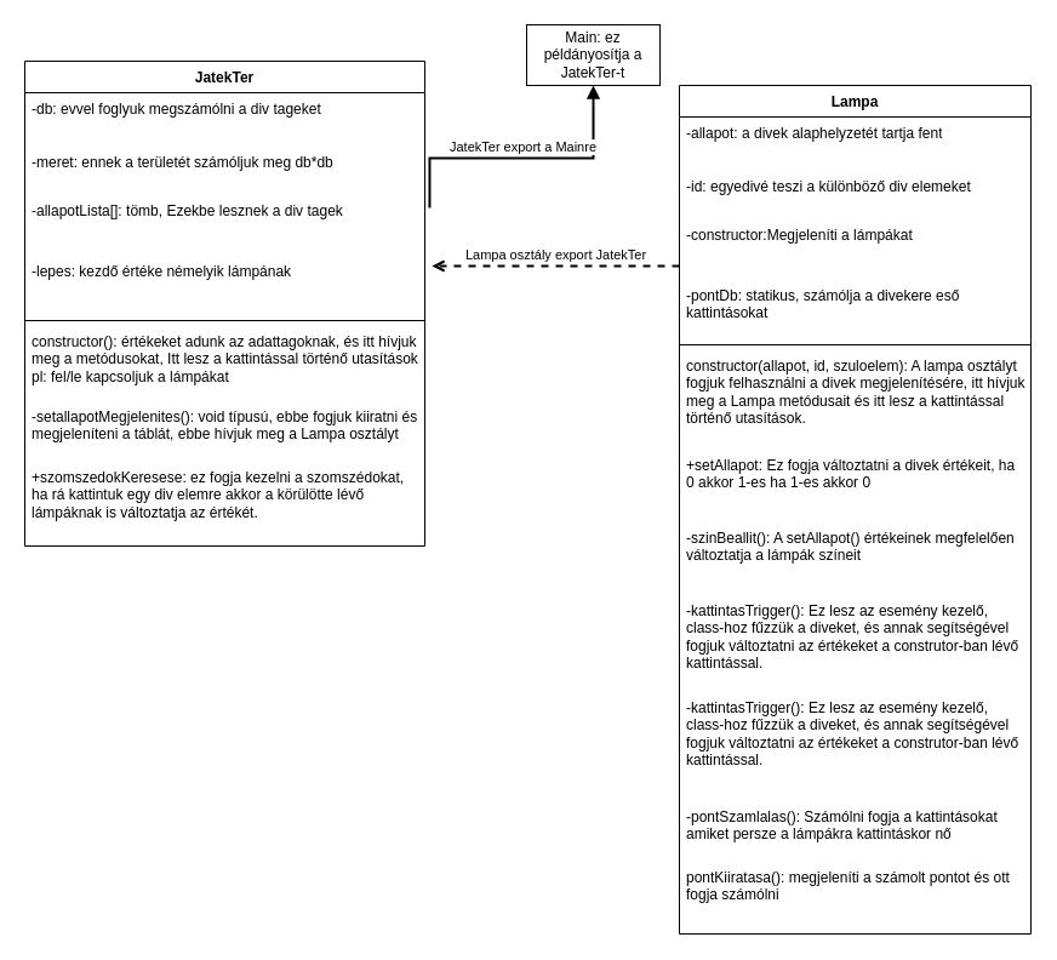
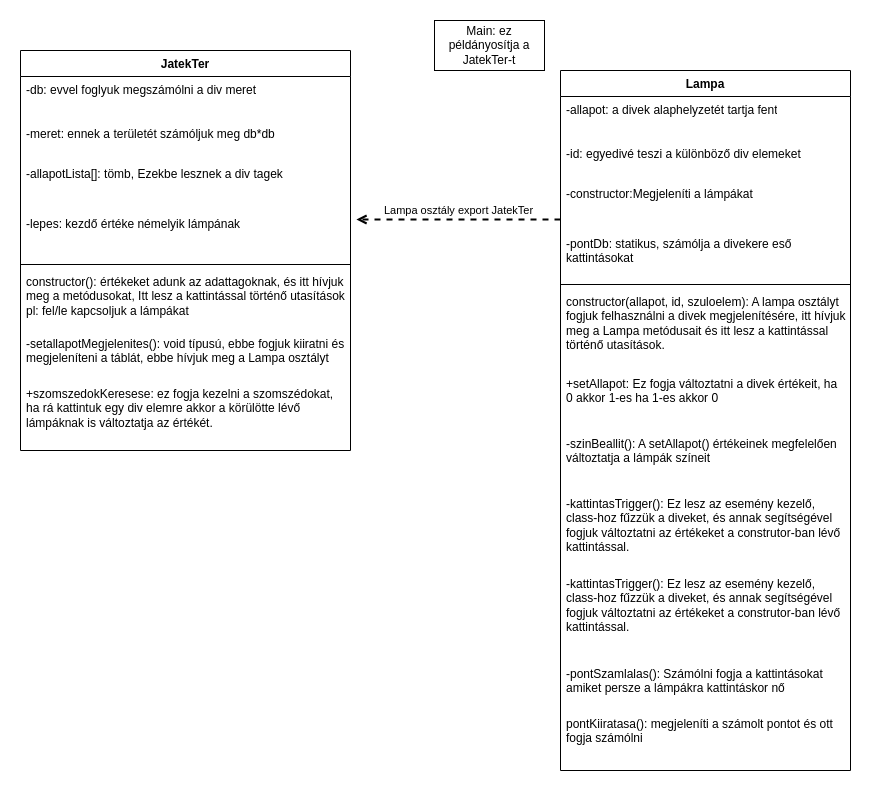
  <mxCell id="0" />
  <mxCell id="1" parent="0" />
  <mxCell id="2" value="JatekTer" style="swimlane;fontStyle=1;align=center;verticalAlign=top;childLayout=stackLayout;horizontal=1;startSize=26;horizontalStack=0;resizeParent=1;resizeParentMax=0;resizeLast=0;collapsible=1;marginBottom=0;whiteSpace=wrap;html=1;" vertex="1" parent="1"><mxGeometry x="20" y="50" width="330" height="400" as="geometry" /></mxCell>
- <mxCell id="3" value="-db: evvel foglyuk megszámólni a div tageket" style="text;strokeColor=none;fillColor=none;align=left;verticalAlign=top;spacingLeft=4;spacingRight=4;overflow=hidden;rotatable=0;points=[[0,0.5],[1,0.5]];portConstraint=eastwest;whiteSpace=wrap;html=1;" vertex="1" parent="2"><mxGeometry y="26" width="330" height="44" as="geometry" /></mxCell>
+ <mxCell id="3" value="-db: evvel foglyuk megszámólni a div meret" style="text;strokeColor=none;fillColor=none;align=left;verticalAlign=top;spacingLeft=4;spacingRight=4;overflow=hidden;rotatable=0;points=[[0,0.5],[1,0.5]];portConstraint=eastwest;whiteSpace=wrap;html=1;" vertex="1" parent="2"><mxGeometry y="26" width="330" height="44" as="geometry" /></mxCell>
  <mxCell id="4" value="-meret: ennek a területét számóljuk meg db*db" style="text;strokeColor=none;fillColor=none;align=left;verticalAlign=top;spacingLeft=4;spacingRight=4;overflow=hidden;rotatable=0;points=[[0,0.5],[1,0.5]];portConstraint=eastwest;whiteSpace=wrap;html=1;" vertex="1" parent="2"><mxGeometry y="70" width="330" height="40" as="geometry" /></mxCell>
  <mxCell id="5" value="-allapotLista[]: tömb, Ezekbe lesznek a div tagek" style="text;strokeColor=none;fillColor=none;align=left;verticalAlign=top;spacingLeft=4;spacingRight=4;overflow=hidden;rotatable=0;points=[[0,0.5],[1,0.5]];portConstraint=eastwest;whiteSpace=wrap;html=1;" vertex="1" parent="2"><mxGeometry y="110" width="330" height="50" as="geometry" /></mxCell>
  <mxCell id="6" value="-lepes: kezdő értéke némelyik lámpának" style="text;strokeColor=none;fillColor=none;align=left;verticalAlign=top;spacingLeft=4;spacingRight=4;overflow=hidden;rotatable=0;points=[[0,0.5],[1,0.5]];portConstraint=eastwest;whiteSpace=wrap;html=1;" vertex="1" parent="2"><mxGeometry y="160" width="330" height="50" as="geometry" /></mxCell>
  <mxCell id="7" value="" style="line;strokeWidth=1;fillColor=none;align=left;verticalAlign=middle;spacingTop=-1;spacingLeft=3;spacingRight=3;rotatable=0;labelPosition=right;points=[];portConstraint=eastwest;strokeColor=inherit;" vertex="1" parent="2"><mxGeometry y="210" width="330" height="8" as="geometry" /></mxCell>
  <mxCell id="8" value="constructor(): értékeket adunk az adattagoknak, és itt hívjuk meg a metódusokat, Itt lesz a kattintással történő utasítások pl: fel/le kapcsoljuk a lámpákat" style="text;strokeColor=none;fillColor=none;align=left;verticalAlign=top;spacingLeft=4;spacingRight=4;overflow=hidden;rotatable=0;points=[[0,0.5],[1,0.5]];portConstraint=eastwest;whiteSpace=wrap;html=1;" vertex="1" parent="2"><mxGeometry y="218" width="330" height="62" as="geometry" /></mxCell>
  <mxCell id="9" value="-setallapotMegjelenites(): void típusú, ebbe fogjuk kiiratni és megjeleníteni a táblát, ebbe hívjuk meg a Lampa osztályt" style="text;strokeColor=none;fillColor=none;align=left;verticalAlign=top;spacingLeft=4;spacingRight=4;overflow=hidden;rotatable=0;points=[[0,0.5],[1,0.5]];portConstraint=eastwest;whiteSpace=wrap;html=1;" vertex="1" parent="2"><mxGeometry y="280" width="330" height="50" as="geometry" /></mxCell>
  <mxCell id="10" value="+szomszedokKeresese: ez fogja kezelni a szomszédokat, ha rá kattintuk egy div elemre akkor a körülötte lévő lámpáknak is változtatja az értékét." style="text;strokeColor=none;fillColor=none;align=left;verticalAlign=top;spacingLeft=4;spacingRight=4;overflow=hidden;rotatable=0;points=[[0,0.5],[1,0.5]];portConstraint=eastwest;whiteSpace=wrap;html=1;" vertex="1" parent="2"><mxGeometry y="330" width="330" height="70" as="geometry" /></mxCell>
  <mxCell id="11" value="Lampa" style="swimlane;fontStyle=1;align=center;verticalAlign=top;childLayout=stackLayout;horizontal=1;startSize=26;horizontalStack=0;resizeParent=1;resizeParentMax=0;resizeLast=0;collapsible=1;marginBottom=0;whiteSpace=wrap;html=1;" vertex="1" parent="1"><mxGeometry x="560" y="70" width="290" height="700" as="geometry" /></mxCell>
  <mxCell id="12" value="-allapot: a divek alaphelyzetét tartja fent" style="text;strokeColor=none;fillColor=none;align=left;verticalAlign=top;spacingLeft=4;spacingRight=4;overflow=hidden;rotatable=0;points=[[0,0.5],[1,0.5]];portConstraint=eastwest;whiteSpace=wrap;html=1;" vertex="1" parent="11"><mxGeometry y="26" width="290" height="44" as="geometry" /></mxCell>
  <mxCell id="13" value="-id: egyedivé teszi a különböző div elemeket" style="text;strokeColor=none;fillColor=none;align=left;verticalAlign=top;spacingLeft=4;spacingRight=4;overflow=hidden;rotatable=0;points=[[0,0.5],[1,0.5]];portConstraint=eastwest;whiteSpace=wrap;html=1;" vertex="1" parent="11"><mxGeometry y="70" width="290" height="40" as="geometry" /></mxCell>
  <mxCell id="14" value="-constructor:Megjeleníti a lámpákat" style="text;strokeColor=none;fillColor=none;align=left;verticalAlign=top;spacingLeft=4;spacingRight=4;overflow=hidden;rotatable=0;points=[[0,0.5],[1,0.5]];portConstraint=eastwest;whiteSpace=wrap;html=1;" vertex="1" parent="11"><mxGeometry y="110" width="290" height="50" as="geometry" /></mxCell>
  <mxCell id="15" value="-pontDb: statikus, számólja a divekere eső kattintásokat" style="text;strokeColor=none;fillColor=none;align=left;verticalAlign=top;spacingLeft=4;spacingRight=4;overflow=hidden;rotatable=0;points=[[0,0.5],[1,0.5]];portConstraint=eastwest;whiteSpace=wrap;html=1;" vertex="1" parent="11"><mxGeometry y="160" width="290" height="50" as="geometry" /></mxCell>
  <mxCell id="16" value="" style="line;strokeWidth=1;fillColor=none;align=left;verticalAlign=middle;spacingTop=-1;spacingLeft=3;spacingRight=3;rotatable=0;labelPosition=right;points=[];portConstraint=eastwest;strokeColor=inherit;" vertex="1" parent="11"><mxGeometry y="210" width="290" height="8" as="geometry" /></mxCell>
  <mxCell id="17" value="constructor(allapot, id, szuloelem): A lampa osztályt fogjuk felhasználni a divek megjelenítésére, itt hívjuk meg a Lampa metódusait és itt lesz a kattintással történő utasítások." style="text;strokeColor=none;fillColor=none;align=left;verticalAlign=top;spacingLeft=4;spacingRight=4;overflow=hidden;rotatable=0;points=[[0,0.5],[1,0.5]];portConstraint=eastwest;whiteSpace=wrap;html=1;" vertex="1" parent="11"><mxGeometry y="218" width="290" height="82" as="geometry" /></mxCell>
  <mxCell id="18" value="+setAllapot: Ez fogja változtatni a divek értékeit, ha 0 akkor 1-es ha 1-es akkor 0" style="text;strokeColor=none;fillColor=none;align=left;verticalAlign=top;spacingLeft=4;spacingRight=4;overflow=hidden;rotatable=0;points=[[0,0.5],[1,0.5]];portConstraint=eastwest;whiteSpace=wrap;html=1;" vertex="1" parent="11"><mxGeometry y="300" width="290" height="60" as="geometry" /></mxCell>
  <mxCell id="19" value="-szinBeallit(): A setAllapot() értékeinek megfelelően változtatja a lámpák színeit" style="text;strokeColor=none;fillColor=none;align=left;verticalAlign=top;spacingLeft=4;spacingRight=4;overflow=hidden;rotatable=0;points=[[0,0.5],[1,0.5]];portConstraint=eastwest;whiteSpace=wrap;html=1;" vertex="1" parent="11"><mxGeometry y="360" width="290" height="60" as="geometry" /></mxCell>
  <mxCell id="20" value="-kattintasTrigger(): Ez lesz az esemény kezelő, class-hoz fűzzük a diveket, és annak segítségével fogjuk változtatni az értékeket a construtor-ban lévő kattintással." style="text;strokeColor=none;fillColor=none;align=left;verticalAlign=top;spacingLeft=4;spacingRight=4;overflow=hidden;rotatable=0;points=[[0,0.5],[1,0.5]];portConstraint=eastwest;whiteSpace=wrap;html=1;" vertex="1" parent="11"><mxGeometry y="420" width="290" height="80" as="geometry" /></mxCell>
  <mxCell id="21" value="-kattintasTrigger(): Ez lesz az esemény kezelő, class-hoz fűzzük a diveket, és annak segítségével fogjuk változtatni az értékeket a construtor-ban lévő kattintással." style="text;strokeColor=none;fillColor=none;align=left;verticalAlign=top;spacingLeft=4;spacingRight=4;overflow=hidden;rotatable=0;points=[[0,0.5],[1,0.5]];portConstraint=eastwest;whiteSpace=wrap;html=1;" vertex="1" parent="11"><mxGeometry y="500" width="290" height="90" as="geometry" /></mxCell>
  <mxCell id="22" value="-pontSzamlalas(): Számólni fogja a kattintásokat amiket persze a lámpákra kattintáskor nő" style="text;strokeColor=none;fillColor=none;align=left;verticalAlign=top;spacingLeft=4;spacingRight=4;overflow=hidden;rotatable=0;points=[[0,0.5],[1,0.5]];portConstraint=eastwest;whiteSpace=wrap;html=1;" vertex="1" parent="11"><mxGeometry y="590" width="290" height="50" as="geometry" /></mxCell>
  <mxCell id="23" value="pontKiiratasa(): megjeleníti a számolt pontot és ott fogja számólni" style="text;strokeColor=none;fillColor=none;align=left;verticalAlign=top;spacingLeft=4;spacingRight=4;overflow=hidden;rotatable=0;points=[[0,0.5],[1,0.5]];portConstraint=eastwest;whiteSpace=wrap;html=1;" vertex="1" parent="11"><mxGeometry y="640" width="290" height="60" as="geometry" /></mxCell>
  <mxCell id="24" value="Lampa osztály export JatekTer" style="html=1;verticalAlign=bottom;endArrow=open;edgeStyle=elbowEdgeStyle;elbow=vertical;curved=0;rounded=0;strokeWidth=2;endFill=0;entryX=1.018;entryY=0.18;entryDx=0;entryDy=0;entryPerimeter=0;dashed=1;" edge="1" parent="1" source="11" target="6"><mxGeometry width="80" relative="1" as="geometry"><mxPoint x="520" y="-110" as="sourcePoint" /><mxPoint x="390" y="220" as="targetPoint" /><Array as="points" /></mxGeometry></mxCell>
- <mxCell id="25" value="JatekTer export a Mainre" style="html=1;verticalAlign=bottom;endArrow=block;edgeStyle=elbowEdgeStyle;elbow=vertical;curved=0;rounded=0;entryX=0.5;entryY=1;entryDx=0;entryDy=0;strokeWidth=2;exitX=1.012;exitY=0.22;exitDx=0;exitDy=0;exitPerimeter=0;" edge="1" parent="1" source="5" target="26"><mxGeometry width="80" relative="1" as="geometry"><mxPoint x="390" y="180" as="sourcePoint" /><mxPoint x="391.04" y="478.96" as="targetPoint" /><Array as="points"><mxPoint x="440" y="130" /></Array></mxGeometry></mxCell>
  <mxCell id="26" value="Main: ez példányosítja a JatekTer-t" style="html=1;whiteSpace=wrap;" vertex="1" parent="1"><mxGeometry x="434" y="20" width="110" height="50" as="geometry" /></mxCell>
